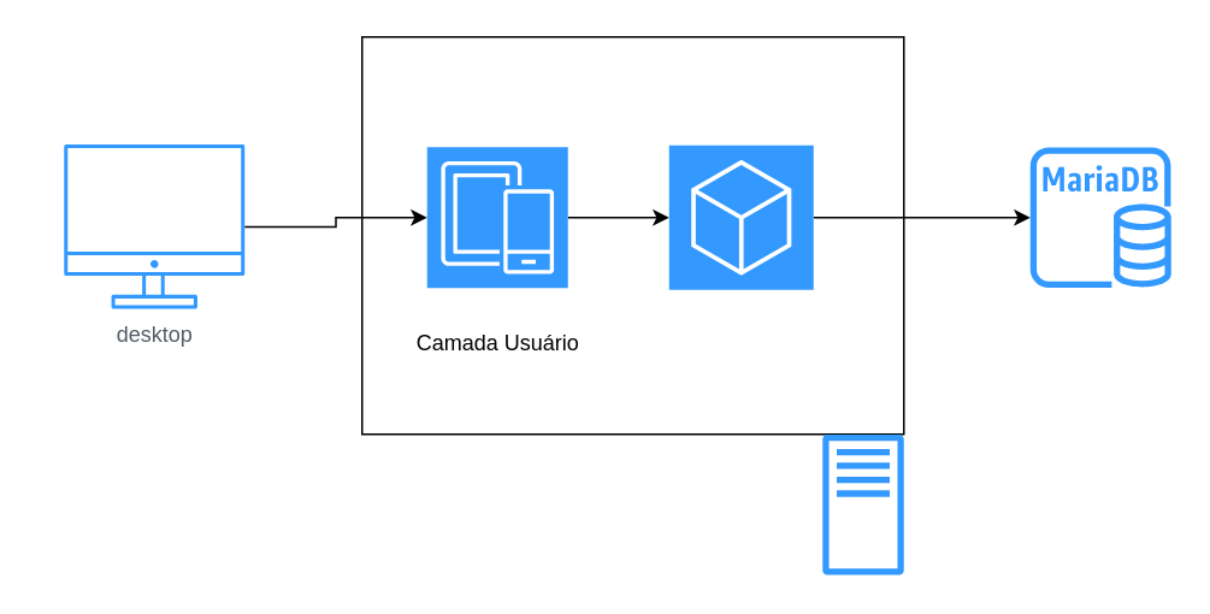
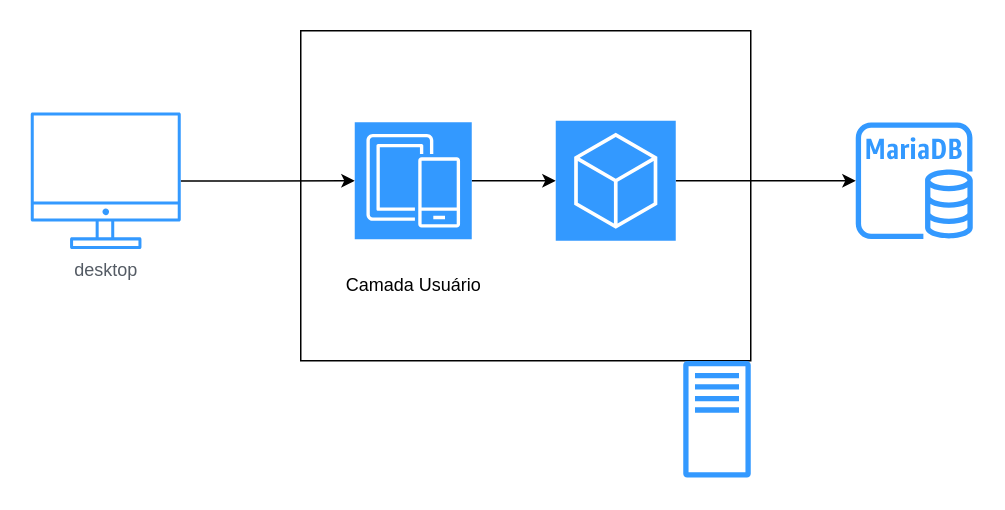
  <mxCell id="0" />
  <mxCell id="1" parent="0" />
  <mxCell id="2" value="&lt;br&gt;" style="rounded=0;whiteSpace=wrap;html=1;fillColor=none;" vertex="1" parent="1"><mxGeometry x="200" y="20" width="300" height="220" as="geometry" /></mxCell>
  <mxCell id="3" value="" style="sketch=0;outlineConnect=0;fontColor=#232F3E;gradientColor=none;fillColor=#3399FF;strokeColor=none;dashed=0;verticalLabelPosition=bottom;verticalAlign=top;align=center;html=1;fontSize=12;fontStyle=0;aspect=fixed;pointerEvents=1;shape=mxgraph.aws4.rds_mariadb_instance;" vertex="1" parent="1"><mxGeometry x="570" y="81" width="78" height="78" as="geometry" /></mxCell>
  <mxCell id="4" style="edgeStyle=orthogonalEdgeStyle;rounded=0;orthogonalLoop=1;jettySize=auto;html=1;entryX=0;entryY=0.5;entryDx=0;entryDy=0;entryPerimeter=0;" edge="1" parent="1" source="5" target="7"><mxGeometry relative="1" as="geometry" /></mxCell>
- <mxCell id="5" value="desktop" style="sketch=0;outlineConnect=0;gradientColor=none;fontColor=#545B64;strokeColor=none;fillColor=#3399FF;dashed=0;verticalLabelPosition=bottom;verticalAlign=top;align=center;html=1;fontSize=12;fontStyle=0;aspect=fixed;shape=mxgraph.aws4.illustration_desktop;pointerEvents=1" vertex="1" parent="1"><mxGeometry x="35" y="79.5" width="100" height="91" as="geometry" /></mxCell>
+ <mxCell id="5" value="desktop" style="sketch=0;outlineConnect=0;gradientColor=none;fontColor=#545B64;strokeColor=none;fillColor=#3399FF;dashed=0;verticalLabelPosition=bottom;verticalAlign=top;align=center;html=1;fontSize=12;fontStyle=0;aspect=fixed;shape=mxgraph.aws4.illustration_desktop;pointerEvents=1" vertex="1" parent="1"><mxGeometry x="20" y="74.5" width="100" height="91" as="geometry" /></mxCell>
  <mxCell id="6" style="edgeStyle=orthogonalEdgeStyle;rounded=0;orthogonalLoop=1;jettySize=auto;html=1;" edge="1" parent="1" source="7" target="10"><mxGeometry relative="1" as="geometry" /></mxCell>
  <mxCell id="7" value="" style="sketch=0;points=[[0,0,0],[0.25,0,0],[0.5,0,0],[0.75,0,0],[1,0,0],[0,1,0],[0.25,1,0],[0.5,1,0],[0.75,1,0],[1,1,0],[0,0.25,0],[0,0.5,0],[0,0.75,0],[1,0.25,0],[1,0.5,0],[1,0.75,0]];outlineConnect=0;fontColor=#232F3E;gradientDirection=north;fillColor=#3399FF;strokeColor=#ffffff;dashed=0;verticalLabelPosition=bottom;verticalAlign=top;align=center;html=1;fontSize=12;fontStyle=0;aspect=fixed;shape=mxgraph.aws4.resourceIcon;resIcon=mxgraph.aws4.mobile;" vertex="1" parent="1"><mxGeometry x="236" y="81" width="78" height="78" as="geometry" /></mxCell>
  <mxCell id="8" value="" style="sketch=0;outlineConnect=0;fontColor=#232F3E;gradientColor=none;fillColor=#3399FF;strokeColor=none;dashed=0;verticalLabelPosition=bottom;verticalAlign=top;align=center;html=1;fontSize=12;fontStyle=0;aspect=fixed;pointerEvents=1;shape=mxgraph.aws4.traditional_server;" vertex="1" parent="1"><mxGeometry x="455" y="240" width="45" height="78" as="geometry" /></mxCell>
  <mxCell id="9" style="edgeStyle=orthogonalEdgeStyle;rounded=0;orthogonalLoop=1;jettySize=auto;html=1;" edge="1" parent="1" source="10" target="3"><mxGeometry relative="1" as="geometry" /></mxCell>
  <mxCell id="10" value="" style="sketch=0;points=[[0,0,0],[0.25,0,0],[0.5,0,0],[0.75,0,0],[1,0,0],[0,1,0],[0.25,1,0],[0.5,1,0],[0.75,1,0],[1,1,0],[0,0.25,0],[0,0.5,0],[0,0.75,0],[1,0.25,0],[1,0.5,0],[1,0.75,0]];gradientDirection=north;outlineConnect=0;fontColor=#232F3E;fillColor=#3399FF;strokeColor=#ffffff;dashed=0;verticalLabelPosition=bottom;verticalAlign=top;align=center;html=1;fontSize=12;fontStyle=0;aspect=fixed;shape=mxgraph.aws4.resourceIcon;resIcon=mxgraph.aws4.general;" vertex="1" parent="1"><mxGeometry x="370" y="80" width="80" height="80" as="geometry" /></mxCell>
  <mxCell id="11" value="Camada Usuário" style="text;html=1;align=center;verticalAlign=middle;resizable=0;points=[];autosize=1;strokeColor=none;fillColor=none;" vertex="1" parent="1"><mxGeometry x="220" y="180" width="110" height="20" as="geometry" /></mxCell>
